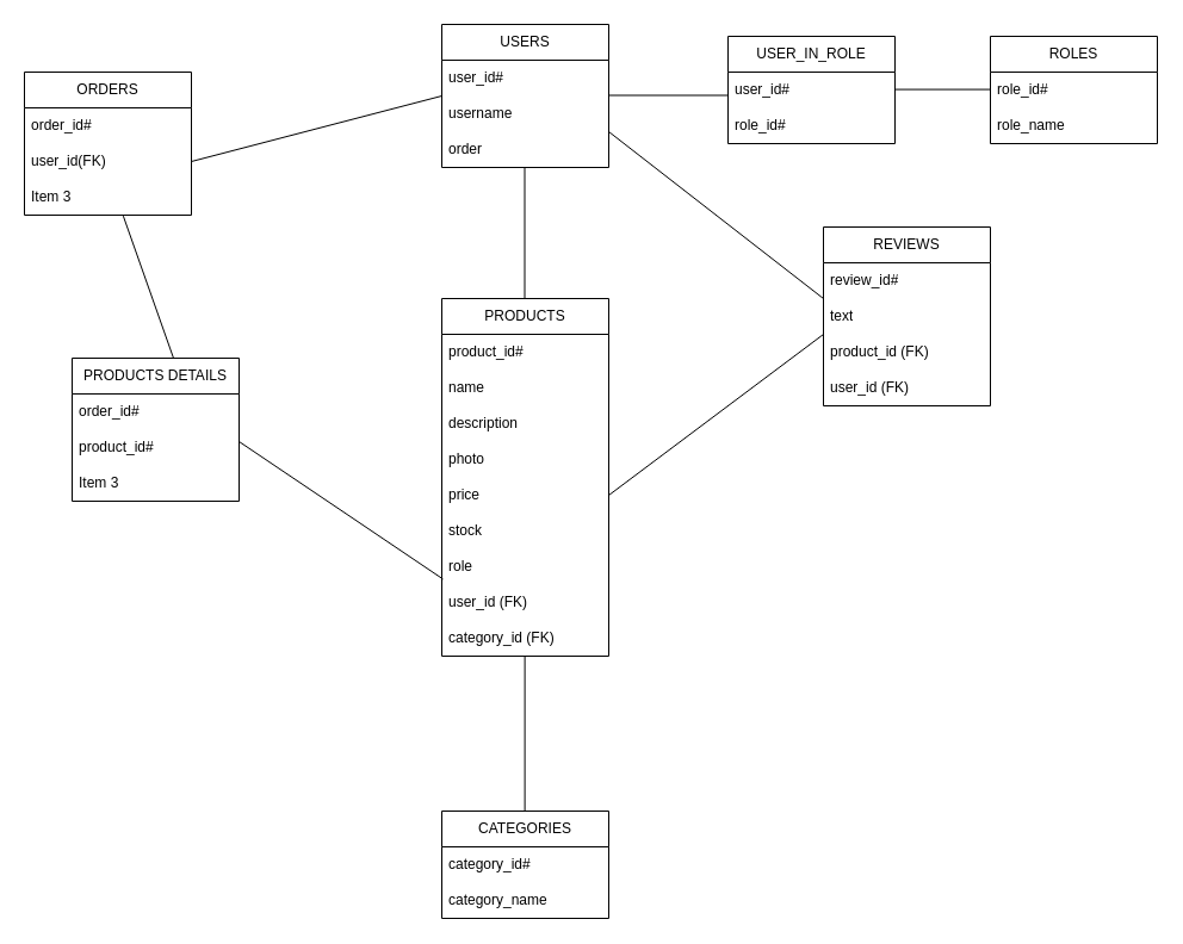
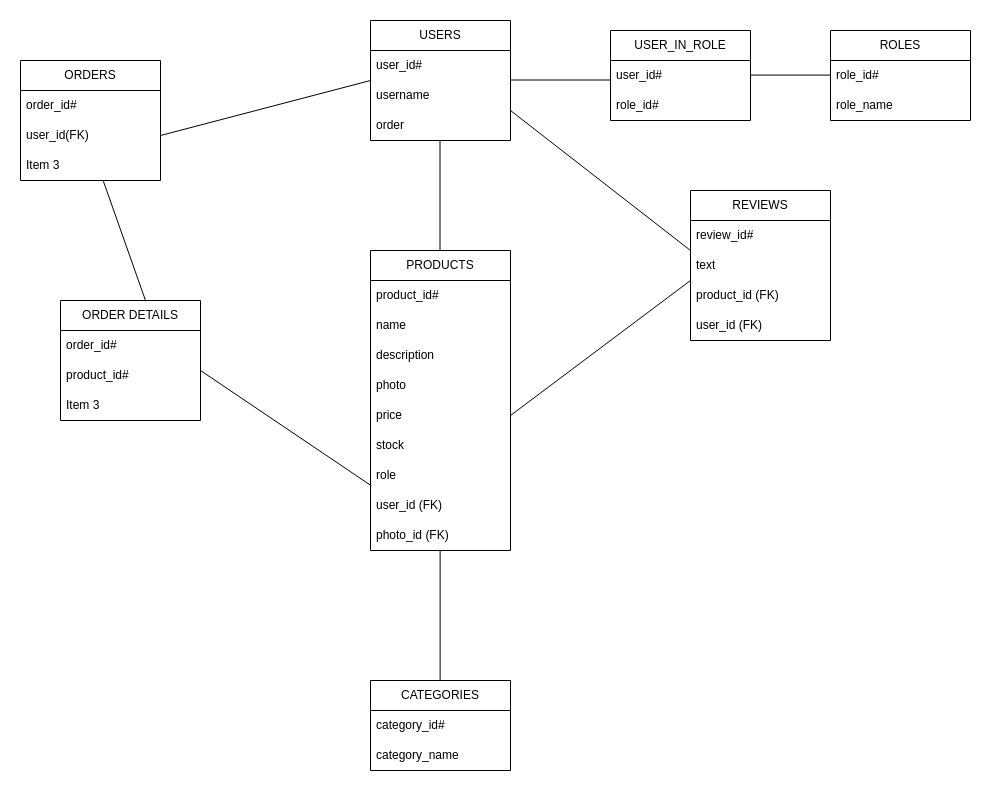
  <mxCell id="0" />
  <mxCell id="1" parent="0" />
  <mxCell id="2" value="USERS" style="swimlane;fontStyle=0;childLayout=stackLayout;horizontal=1;startSize=30;horizontalStack=0;resizeParent=1;resizeParentMax=0;resizeLast=0;collapsible=1;marginBottom=0;whiteSpace=wrap;html=1;" vertex="1" parent="1"><mxGeometry x="370" y="20" width="140" height="120" as="geometry" /></mxCell>
  <mxCell id="3" value="user_id#" style="text;strokeColor=none;fillColor=none;align=left;verticalAlign=middle;spacingLeft=4;spacingRight=4;overflow=hidden;points=[[0,0.5],[1,0.5]];portConstraint=eastwest;rotatable=0;whiteSpace=wrap;html=1;" vertex="1" parent="2"><mxGeometry y="30" width="140" height="30" as="geometry" /></mxCell>
  <mxCell id="4" value="username" style="text;strokeColor=none;fillColor=none;align=left;verticalAlign=middle;spacingLeft=4;spacingRight=4;overflow=hidden;points=[[0,0.5],[1,0.5]];portConstraint=eastwest;rotatable=0;whiteSpace=wrap;html=1;" vertex="1" parent="2"><mxGeometry y="60" width="140" height="30" as="geometry" /></mxCell>
  <mxCell id="5" value="order" style="text;strokeColor=none;fillColor=none;align=left;verticalAlign=middle;spacingLeft=4;spacingRight=4;overflow=hidden;points=[[0,0.5],[1,0.5]];portConstraint=eastwest;rotatable=0;whiteSpace=wrap;html=1;" vertex="1" parent="2"><mxGeometry y="90" width="140" height="30" as="geometry" /></mxCell>
  <mxCell id="6" value="" style="endArrow=none;html=1;rounded=0;" edge="1" parent="1"><mxGeometry width="50" height="50" relative="1" as="geometry"><mxPoint x="510" y="79.5" as="sourcePoint" /><mxPoint x="610" y="79.5" as="targetPoint" /></mxGeometry></mxCell>
  <mxCell id="7" value="USER_IN_ROLE" style="swimlane;fontStyle=0;childLayout=stackLayout;horizontal=1;startSize=30;horizontalStack=0;resizeParent=1;resizeParentMax=0;resizeLast=0;collapsible=1;marginBottom=0;whiteSpace=wrap;html=1;" vertex="1" parent="1"><mxGeometry x="610" y="30" width="140" height="90" as="geometry" /></mxCell>
  <mxCell id="8" value="user_id#" style="text;strokeColor=none;fillColor=none;align=left;verticalAlign=middle;spacingLeft=4;spacingRight=4;overflow=hidden;points=[[0,0.5],[1,0.5]];portConstraint=eastwest;rotatable=0;whiteSpace=wrap;html=1;" vertex="1" parent="7"><mxGeometry y="30" width="140" height="30" as="geometry" /></mxCell>
  <mxCell id="9" value="role_id#" style="text;strokeColor=none;fillColor=none;align=left;verticalAlign=middle;spacingLeft=4;spacingRight=4;overflow=hidden;points=[[0,0.5],[1,0.5]];portConstraint=eastwest;rotatable=0;whiteSpace=wrap;html=1;" vertex="1" parent="7"><mxGeometry y="60" width="140" height="30" as="geometry" /></mxCell>
  <mxCell id="10" value="" style="endArrow=none;html=1;rounded=0;" edge="1" parent="1"><mxGeometry width="50" height="50" relative="1" as="geometry"><mxPoint x="750" y="74.57" as="sourcePoint" /><mxPoint x="830" y="74.57" as="targetPoint" /></mxGeometry></mxCell>
  <mxCell id="11" value="ROLES" style="swimlane;fontStyle=0;childLayout=stackLayout;horizontal=1;startSize=30;horizontalStack=0;resizeParent=1;resizeParentMax=0;resizeLast=0;collapsible=1;marginBottom=0;whiteSpace=wrap;html=1;" vertex="1" parent="1"><mxGeometry x="830" y="30" width="140" height="90" as="geometry" /></mxCell>
  <mxCell id="12" value="role_id#" style="text;strokeColor=none;fillColor=none;align=left;verticalAlign=middle;spacingLeft=4;spacingRight=4;overflow=hidden;points=[[0,0.5],[1,0.5]];portConstraint=eastwest;rotatable=0;whiteSpace=wrap;html=1;" vertex="1" parent="11"><mxGeometry y="30" width="140" height="30" as="geometry" /></mxCell>
  <mxCell id="13" value="role_name" style="text;strokeColor=none;fillColor=none;align=left;verticalAlign=middle;spacingLeft=4;spacingRight=4;overflow=hidden;points=[[0,0.5],[1,0.5]];portConstraint=eastwest;rotatable=0;whiteSpace=wrap;html=1;" vertex="1" parent="11"><mxGeometry y="60" width="140" height="30" as="geometry" /></mxCell>
  <mxCell id="14" value="" style="endArrow=none;html=1;rounded=0;" edge="1" parent="1"><mxGeometry width="50" height="50" relative="1" as="geometry"><mxPoint x="439.5" y="250" as="sourcePoint" /><mxPoint x="439.5" y="140" as="targetPoint" /></mxGeometry></mxCell>
  <mxCell id="15" value="PRODUCTS" style="swimlane;fontStyle=0;childLayout=stackLayout;horizontal=1;startSize=30;horizontalStack=0;resizeParent=1;resizeParentMax=0;resizeLast=0;collapsible=1;marginBottom=0;whiteSpace=wrap;html=1;" vertex="1" parent="1"><mxGeometry x="370" y="250" width="140" height="300" as="geometry" /></mxCell>
  <mxCell id="16" value="product_id#" style="text;strokeColor=none;fillColor=none;align=left;verticalAlign=middle;spacingLeft=4;spacingRight=4;overflow=hidden;points=[[0,0.5],[1,0.5]];portConstraint=eastwest;rotatable=0;whiteSpace=wrap;html=1;" vertex="1" parent="15"><mxGeometry y="30" width="140" height="30" as="geometry" /></mxCell>
  <mxCell id="17" value="name" style="text;strokeColor=none;fillColor=none;align=left;verticalAlign=middle;spacingLeft=4;spacingRight=4;overflow=hidden;points=[[0,0.5],[1,0.5]];portConstraint=eastwest;rotatable=0;whiteSpace=wrap;html=1;" vertex="1" parent="15"><mxGeometry y="60" width="140" height="30" as="geometry" /></mxCell>
  <mxCell id="18" value="description" style="text;strokeColor=none;fillColor=none;align=left;verticalAlign=middle;spacingLeft=4;spacingRight=4;overflow=hidden;points=[[0,0.5],[1,0.5]];portConstraint=eastwest;rotatable=0;whiteSpace=wrap;html=1;" vertex="1" parent="15"><mxGeometry y="90" width="140" height="30" as="geometry" /></mxCell>
  <mxCell id="19" value="photo" style="text;strokeColor=none;fillColor=none;align=left;verticalAlign=middle;spacingLeft=4;spacingRight=4;overflow=hidden;points=[[0,0.5],[1,0.5]];portConstraint=eastwest;rotatable=0;whiteSpace=wrap;html=1;" vertex="1" parent="15"><mxGeometry y="120" width="140" height="30" as="geometry" /></mxCell>
  <mxCell id="20" value="price" style="text;strokeColor=none;fillColor=none;align=left;verticalAlign=middle;spacingLeft=4;spacingRight=4;overflow=hidden;points=[[0,0.5],[1,0.5]];portConstraint=eastwest;rotatable=0;whiteSpace=wrap;html=1;" vertex="1" parent="15"><mxGeometry y="150" width="140" height="30" as="geometry" /></mxCell>
  <mxCell id="21" value="stock" style="text;strokeColor=none;fillColor=none;align=left;verticalAlign=middle;spacingLeft=4;spacingRight=4;overflow=hidden;points=[[0,0.5],[1,0.5]];portConstraint=eastwest;rotatable=0;whiteSpace=wrap;html=1;" vertex="1" parent="15"><mxGeometry y="180" width="140" height="30" as="geometry" /></mxCell>
  <mxCell id="22" value="role" style="text;strokeColor=none;fillColor=none;align=left;verticalAlign=middle;spacingLeft=4;spacingRight=4;overflow=hidden;points=[[0,0.5],[1,0.5]];portConstraint=eastwest;rotatable=0;whiteSpace=wrap;html=1;" vertex="1" parent="15"><mxGeometry y="210" width="140" height="30" as="geometry" /></mxCell>
  <mxCell id="23" value="user_id (FK)" style="text;strokeColor=none;fillColor=none;align=left;verticalAlign=middle;spacingLeft=4;spacingRight=4;overflow=hidden;points=[[0,0.5],[1,0.5]];portConstraint=eastwest;rotatable=0;whiteSpace=wrap;html=1;" vertex="1" parent="15"><mxGeometry y="240" width="140" height="30" as="geometry" /></mxCell>
- <mxCell id="24" value="category_id (FK)" style="text;strokeColor=none;fillColor=none;align=left;verticalAlign=middle;spacingLeft=4;spacingRight=4;overflow=hidden;points=[[0,0.5],[1,0.5]];portConstraint=eastwest;rotatable=0;whiteSpace=wrap;html=1;" vertex="1" parent="15"><mxGeometry y="270" width="140" height="30" as="geometry" /></mxCell>
+ <mxCell id="24" value="photo_id (FK)" style="text;strokeColor=none;fillColor=none;align=left;verticalAlign=middle;spacingLeft=4;spacingRight=4;overflow=hidden;points=[[0,0.5],[1,0.5]];portConstraint=eastwest;rotatable=0;whiteSpace=wrap;html=1;" vertex="1" parent="15"><mxGeometry y="270" width="140" height="30" as="geometry" /></mxCell>
  <mxCell id="25" value="" style="endArrow=none;html=1;rounded=0;" edge="1" parent="1"><mxGeometry width="50" height="50" relative="1" as="geometry"><mxPoint x="510" y="110" as="sourcePoint" /><mxPoint x="690" y="250" as="targetPoint" /></mxGeometry></mxCell>
  <mxCell id="26" value="REVIEWS" style="swimlane;fontStyle=0;childLayout=stackLayout;horizontal=1;startSize=30;horizontalStack=0;resizeParent=1;resizeParentMax=0;resizeLast=0;collapsible=1;marginBottom=0;whiteSpace=wrap;html=1;" vertex="1" parent="1"><mxGeometry x="690" y="190" width="140" height="150" as="geometry" /></mxCell>
  <mxCell id="27" value="review_id#" style="text;strokeColor=none;fillColor=none;align=left;verticalAlign=middle;spacingLeft=4;spacingRight=4;overflow=hidden;points=[[0,0.5],[1,0.5]];portConstraint=eastwest;rotatable=0;whiteSpace=wrap;html=1;" vertex="1" parent="26"><mxGeometry y="30" width="140" height="30" as="geometry" /></mxCell>
  <mxCell id="28" value="text" style="text;strokeColor=none;fillColor=none;align=left;verticalAlign=middle;spacingLeft=4;spacingRight=4;overflow=hidden;points=[[0,0.5],[1,0.5]];portConstraint=eastwest;rotatable=0;whiteSpace=wrap;html=1;" vertex="1" parent="26"><mxGeometry y="60" width="140" height="30" as="geometry" /></mxCell>
  <mxCell id="29" value="product_id (FK)" style="text;strokeColor=none;fillColor=none;align=left;verticalAlign=middle;spacingLeft=4;spacingRight=4;overflow=hidden;points=[[0,0.5],[1,0.5]];portConstraint=eastwest;rotatable=0;whiteSpace=wrap;html=1;" vertex="1" parent="26"><mxGeometry y="90" width="140" height="30" as="geometry" /></mxCell>
  <mxCell id="30" value="user_id (FK)" style="text;strokeColor=none;fillColor=none;align=left;verticalAlign=middle;spacingLeft=4;spacingRight=4;overflow=hidden;points=[[0,0.5],[1,0.5]];portConstraint=eastwest;rotatable=0;whiteSpace=wrap;html=1;" vertex="1" parent="26"><mxGeometry y="120" width="140" height="30" as="geometry" /></mxCell>
  <mxCell id="31" value="" style="endArrow=none;html=1;rounded=0;exitX=1;exitY=0.5;exitDx=0;exitDy=0;" edge="1" parent="1" source="20"><mxGeometry width="50" height="50" relative="1" as="geometry"><mxPoint x="600" y="350" as="sourcePoint" /><mxPoint x="690" y="280" as="targetPoint" /></mxGeometry></mxCell>
  <mxCell id="32" value="" style="endArrow=none;html=1;rounded=0;" edge="1" parent="1"><mxGeometry width="50" height="50" relative="1" as="geometry"><mxPoint x="439.62" y="680" as="sourcePoint" /><mxPoint x="439.62" y="550" as="targetPoint" /></mxGeometry></mxCell>
  <mxCell id="33" value="CATEGORIES" style="swimlane;fontStyle=0;childLayout=stackLayout;horizontal=1;startSize=30;horizontalStack=0;resizeParent=1;resizeParentMax=0;resizeLast=0;collapsible=1;marginBottom=0;whiteSpace=wrap;html=1;" vertex="1" parent="1"><mxGeometry x="370" y="680" width="140" height="90" as="geometry" /></mxCell>
  <mxCell id="34" value="category_id#" style="text;strokeColor=none;fillColor=none;align=left;verticalAlign=middle;spacingLeft=4;spacingRight=4;overflow=hidden;points=[[0,0.5],[1,0.5]];portConstraint=eastwest;rotatable=0;whiteSpace=wrap;html=1;" vertex="1" parent="33"><mxGeometry y="30" width="140" height="30" as="geometry" /></mxCell>
  <mxCell id="35" value="category_name" style="text;strokeColor=none;fillColor=none;align=left;verticalAlign=middle;spacingLeft=4;spacingRight=4;overflow=hidden;points=[[0,0.5],[1,0.5]];portConstraint=eastwest;rotatable=0;whiteSpace=wrap;html=1;" vertex="1" parent="33"><mxGeometry y="60" width="140" height="30" as="geometry" /></mxCell>
  <mxCell id="36" value="ORDERS" style="swimlane;fontStyle=0;childLayout=stackLayout;horizontal=1;startSize=30;horizontalStack=0;resizeParent=1;resizeParentMax=0;resizeLast=0;collapsible=1;marginBottom=0;whiteSpace=wrap;html=1;" vertex="1" parent="1"><mxGeometry x="20" y="60" width="140" height="120" as="geometry" /></mxCell>
  <mxCell id="37" value="order_id#" style="text;strokeColor=none;fillColor=none;align=left;verticalAlign=middle;spacingLeft=4;spacingRight=4;overflow=hidden;points=[[0,0.5],[1,0.5]];portConstraint=eastwest;rotatable=0;whiteSpace=wrap;html=1;" vertex="1" parent="36"><mxGeometry y="30" width="140" height="30" as="geometry" /></mxCell>
  <mxCell id="38" value="user_id(FK)" style="text;strokeColor=none;fillColor=none;align=left;verticalAlign=middle;spacingLeft=4;spacingRight=4;overflow=hidden;points=[[0,0.5],[1,0.5]];portConstraint=eastwest;rotatable=0;whiteSpace=wrap;html=1;" vertex="1" parent="36"><mxGeometry y="60" width="140" height="30" as="geometry" /></mxCell>
  <mxCell id="39" value="Item 3" style="text;strokeColor=none;fillColor=none;align=left;verticalAlign=middle;spacingLeft=4;spacingRight=4;overflow=hidden;points=[[0,0.5],[1,0.5]];portConstraint=eastwest;rotatable=0;whiteSpace=wrap;html=1;" vertex="1" parent="36"><mxGeometry y="90" width="140" height="30" as="geometry" /></mxCell>
  <mxCell id="40" value="" style="endArrow=none;html=1;rounded=0;exitX=1;exitY=0.5;exitDx=0;exitDy=0;" edge="1" parent="1" source="38"><mxGeometry width="50" height="50" relative="1" as="geometry"><mxPoint x="320" y="130" as="sourcePoint" /><mxPoint x="370" y="80" as="targetPoint" /></mxGeometry></mxCell>
- <mxCell id="41" value="PRODUCTS DETAILS" style="swimlane;fontStyle=0;childLayout=stackLayout;horizontal=1;startSize=30;horizontalStack=0;resizeParent=1;resizeParentMax=0;resizeLast=0;collapsible=1;marginBottom=0;whiteSpace=wrap;html=1;" vertex="1" parent="1"><mxGeometry x="60" y="300" width="140" height="120" as="geometry" /></mxCell>
+ <mxCell id="41" value="ORDER DETAILS" style="swimlane;fontStyle=0;childLayout=stackLayout;horizontal=1;startSize=30;horizontalStack=0;resizeParent=1;resizeParentMax=0;resizeLast=0;collapsible=1;marginBottom=0;whiteSpace=wrap;html=1;" vertex="1" parent="1"><mxGeometry x="60" y="300" width="140" height="120" as="geometry" /></mxCell>
  <mxCell id="42" value="order_id#" style="text;strokeColor=none;fillColor=none;align=left;verticalAlign=middle;spacingLeft=4;spacingRight=4;overflow=hidden;points=[[0,0.5],[1,0.5]];portConstraint=eastwest;rotatable=0;whiteSpace=wrap;html=1;" vertex="1" parent="41"><mxGeometry y="30" width="140" height="30" as="geometry" /></mxCell>
  <mxCell id="43" value="product_id#" style="text;strokeColor=none;fillColor=none;align=left;verticalAlign=middle;spacingLeft=4;spacingRight=4;overflow=hidden;points=[[0,0.5],[1,0.5]];portConstraint=eastwest;rotatable=0;whiteSpace=wrap;html=1;" vertex="1" parent="41"><mxGeometry y="60" width="140" height="30" as="geometry" /></mxCell>
  <mxCell id="44" value="Item 3" style="text;strokeColor=none;fillColor=none;align=left;verticalAlign=middle;spacingLeft=4;spacingRight=4;overflow=hidden;points=[[0,0.5],[1,0.5]];portConstraint=eastwest;rotatable=0;whiteSpace=wrap;html=1;" vertex="1" parent="41"><mxGeometry y="90" width="140" height="30" as="geometry" /></mxCell>
  <mxCell id="45" value="" style="endArrow=none;html=1;rounded=0;exitX=0.007;exitY=-0.155;exitDx=0;exitDy=0;exitPerimeter=0;" edge="1" parent="1" source="23"><mxGeometry width="50" height="50" relative="1" as="geometry"><mxPoint x="350" y="490" as="sourcePoint" /><mxPoint x="200" y="370" as="targetPoint" /></mxGeometry></mxCell>
  <mxCell id="46" value="" style="endArrow=none;html=1;rounded=0;entryX=0.592;entryY=1.023;entryDx=0;entryDy=0;entryPerimeter=0;" edge="1" parent="1" target="39"><mxGeometry width="50" height="50" relative="1" as="geometry"><mxPoint x="145" y="300" as="sourcePoint" /><mxPoint x="96" y="190" as="targetPoint" /></mxGeometry></mxCell>
